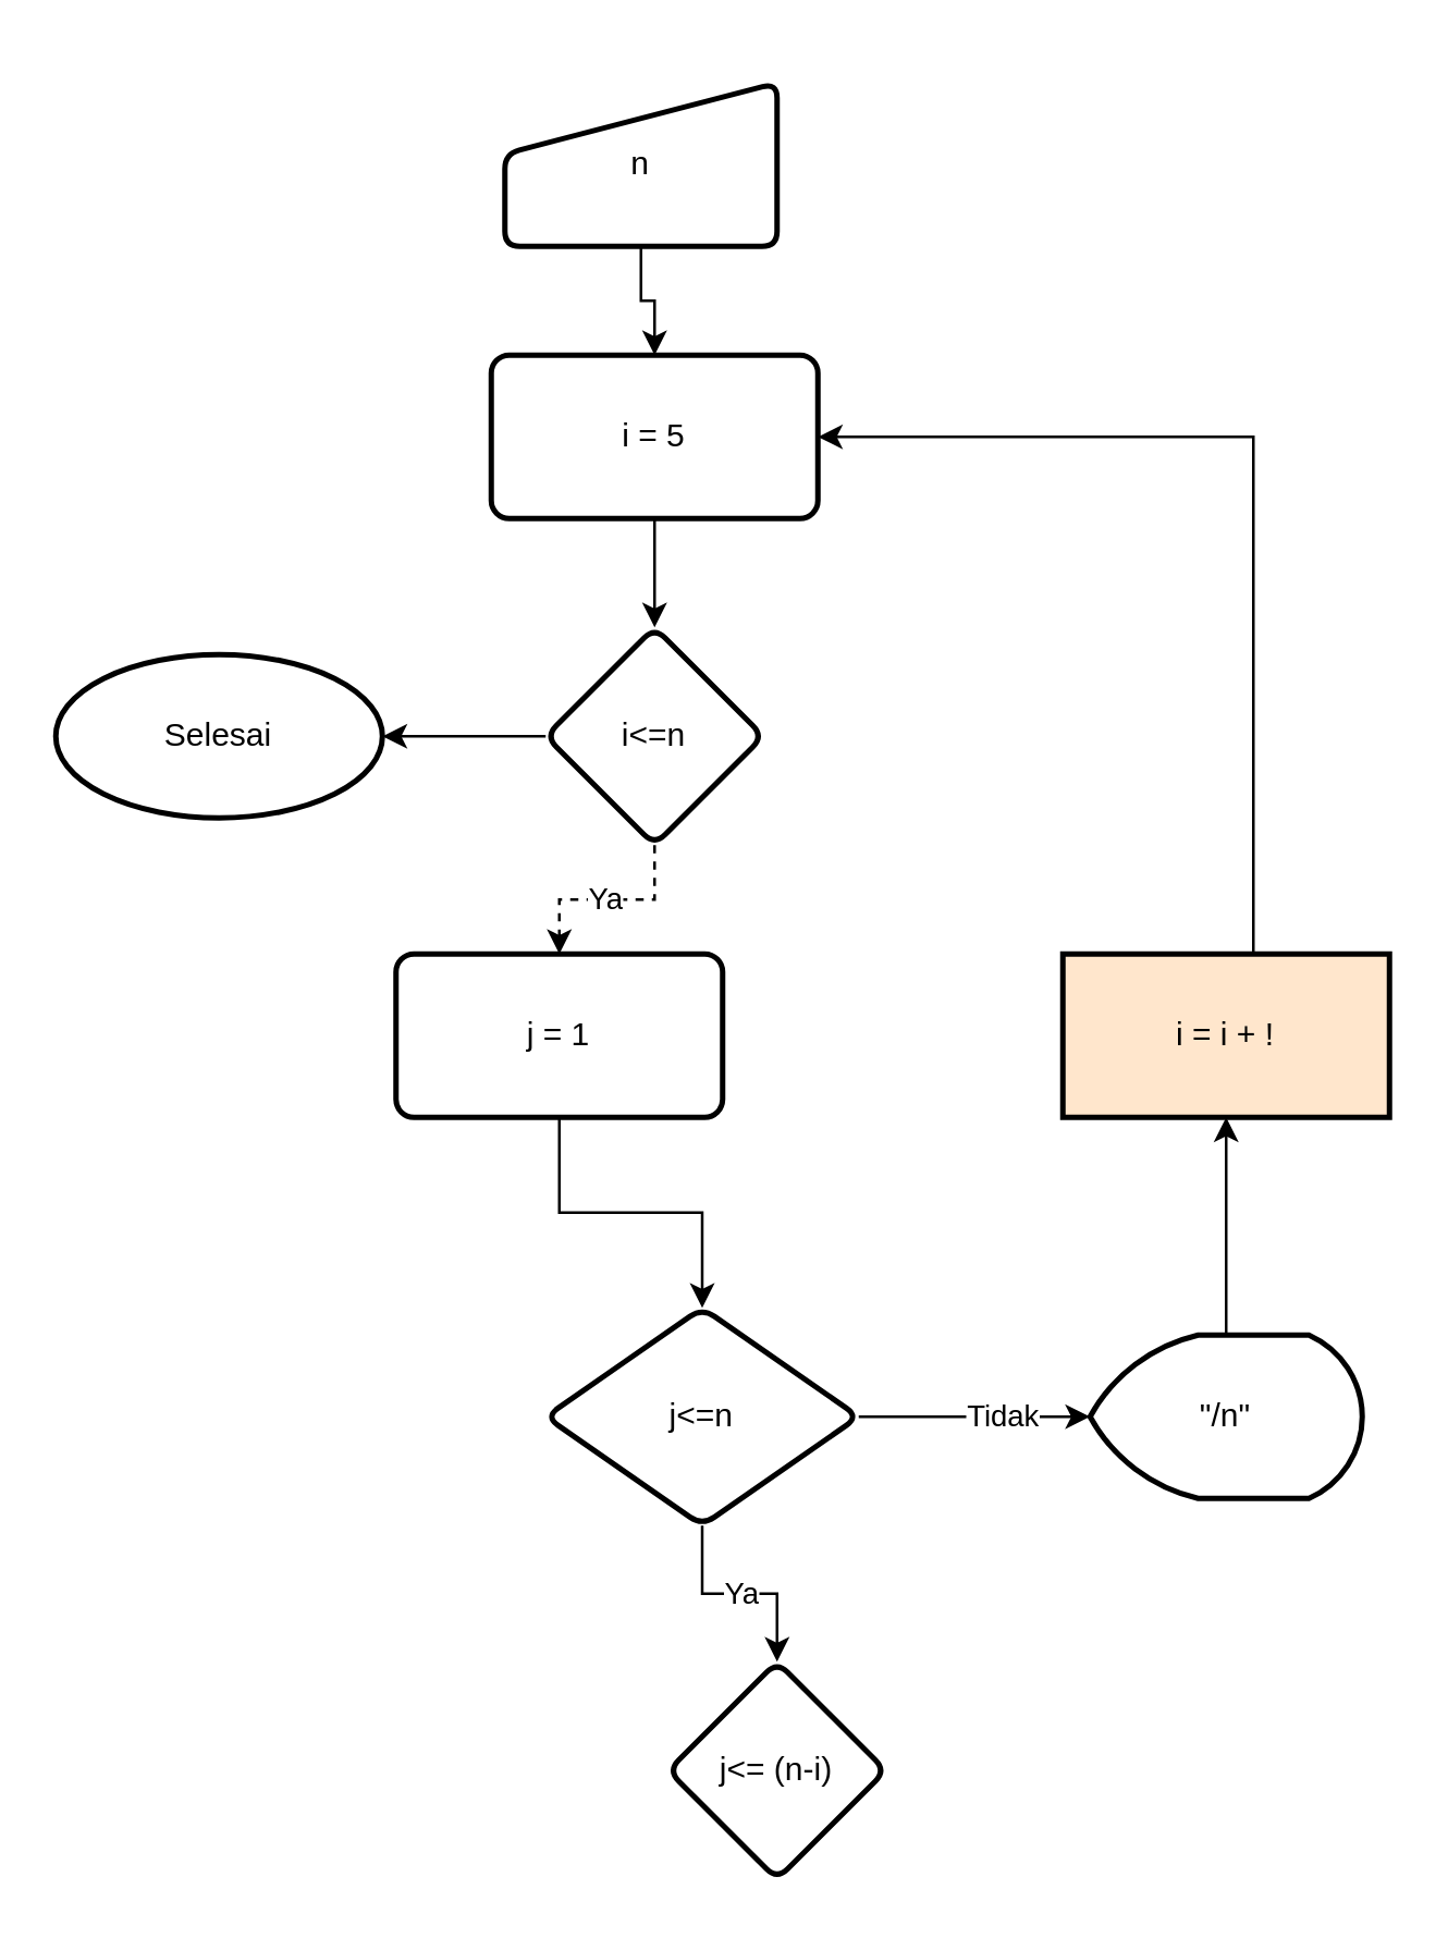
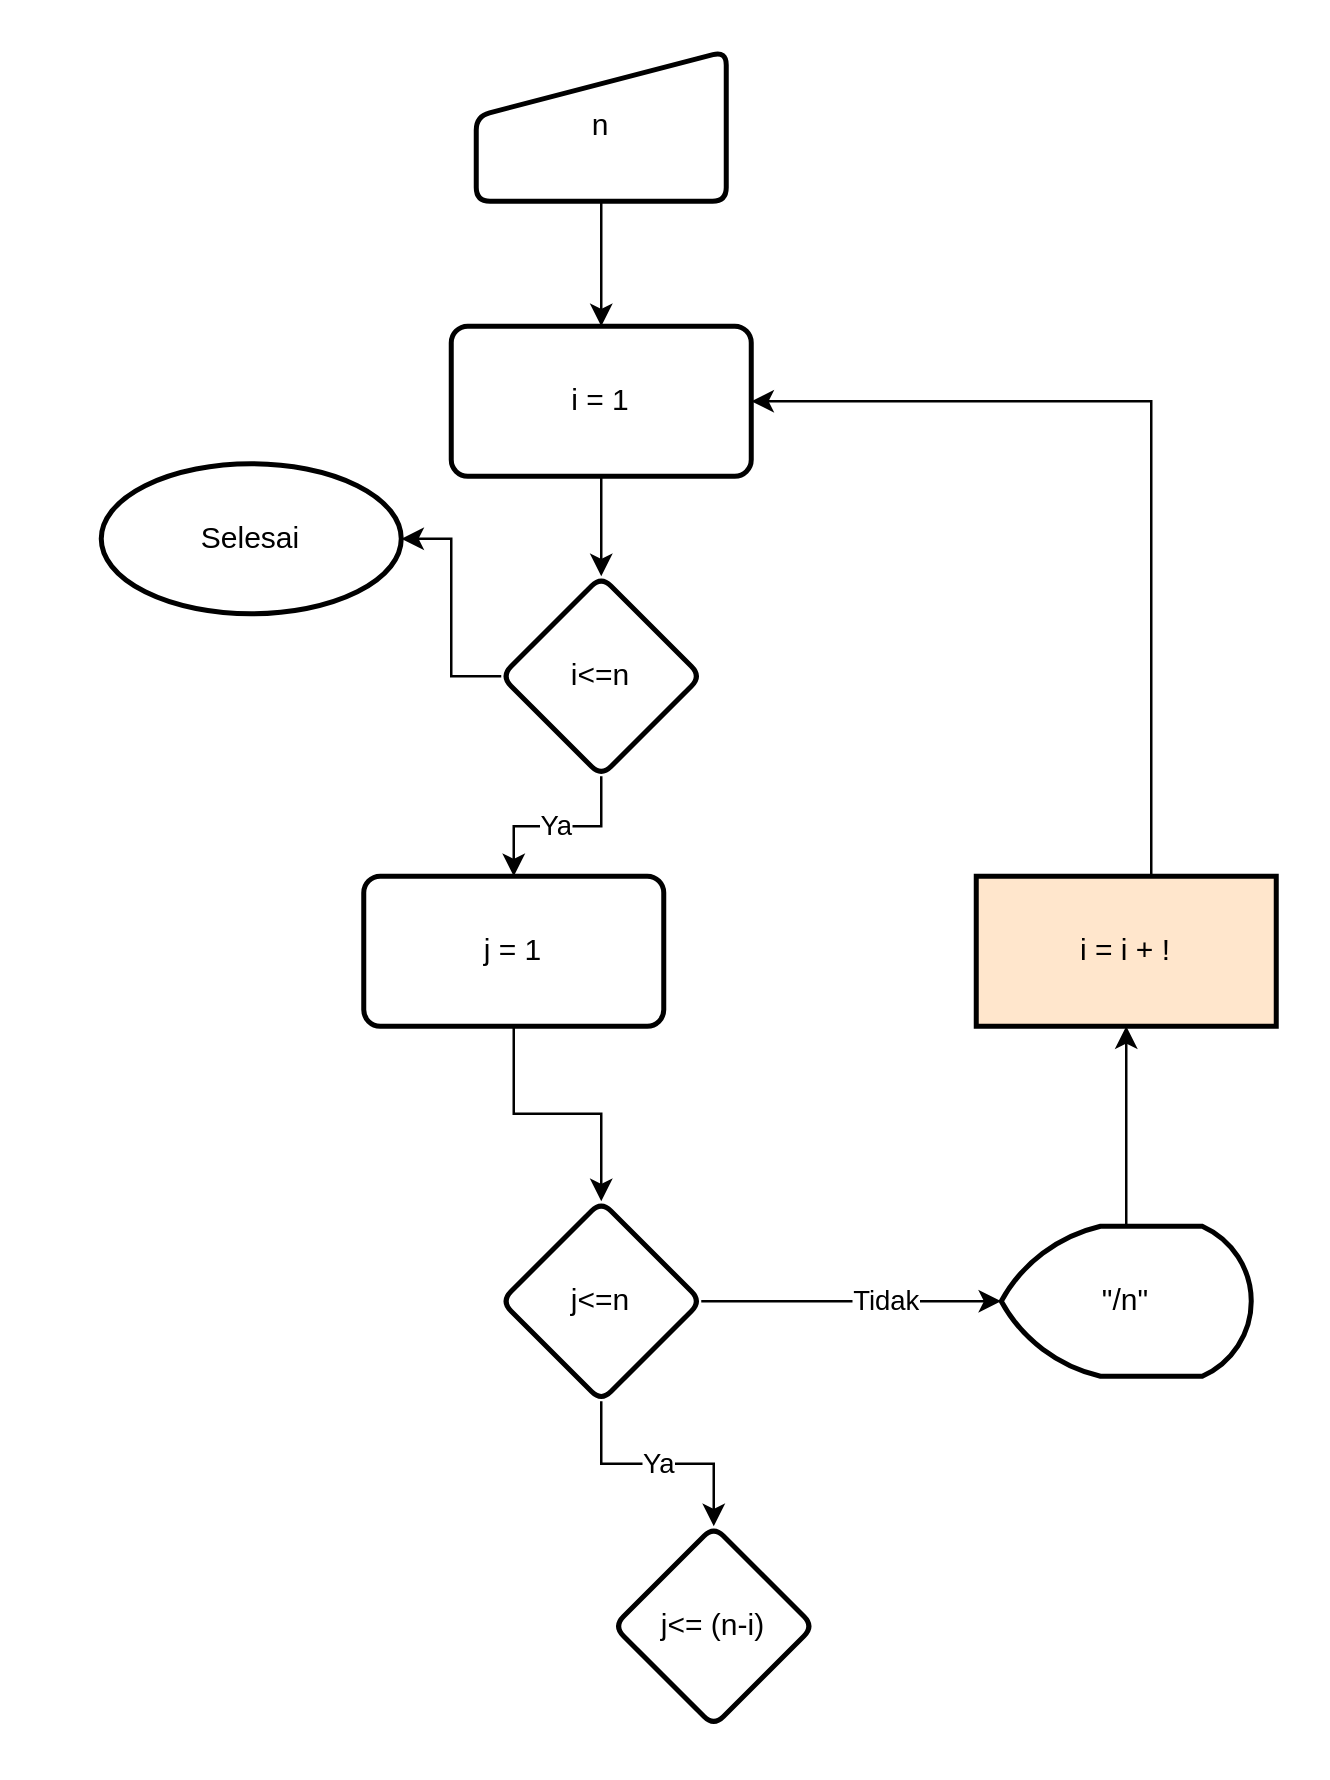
  <mxCell id="0" />
  <mxCell id="1" parent="0" />
  <mxCell id="2" value="" style="edgeStyle=orthogonalEdgeStyle;rounded=0;orthogonalLoop=1;jettySize=auto;html=1;" edge="1" parent="1" source="3" target="5"><mxGeometry relative="1" as="geometry" /></mxCell>
- <mxCell id="3" value="n" style="html=1;strokeWidth=2;shape=manualInput;whiteSpace=wrap;rounded=1;size=26;arcSize=11;" vertex="1" parent="1"><mxGeometry x="185" y="30" width="100" height="60" as="geometry" /></mxCell>
+ <mxCell id="3" value="n" style="html=1;strokeWidth=2;shape=manualInput;whiteSpace=wrap;rounded=1;size=26;arcSize=11;" vertex="1" parent="1"><mxGeometry x="190" y="20" width="100" height="60" as="geometry" /></mxCell>
  <mxCell id="4" value="" style="edgeStyle=orthogonalEdgeStyle;rounded=0;orthogonalLoop=1;jettySize=auto;html=1;" edge="1" parent="1" source="5" target="8"><mxGeometry relative="1" as="geometry" /></mxCell>
- <mxCell id="5" value="i = 5" style="whiteSpace=wrap;html=1;strokeWidth=2;rounded=1;arcSize=11;" vertex="1" parent="1"><mxGeometry x="180" y="130" width="120" height="60" as="geometry" /></mxCell>
+ <mxCell id="5" value="i = 1" style="whiteSpace=wrap;html=1;strokeWidth=2;rounded=1;arcSize=11;" vertex="1" parent="1"><mxGeometry x="180" y="130" width="120" height="60" as="geometry" /></mxCell>
  <mxCell id="6" value="" style="edgeStyle=orthogonalEdgeStyle;rounded=0;orthogonalLoop=1;jettySize=auto;html=1;" edge="1" parent="1" source="8" target="9"><mxGeometry relative="1" as="geometry" /></mxCell>
- <mxCell id="7" value="Ya" style="edgeStyle=orthogonalEdgeStyle;rounded=0;orthogonalLoop=1;jettySize=auto;html=1;dashed=1;" edge="1" parent="1" source="8" target="11"><mxGeometry relative="1" as="geometry" /></mxCell>
+ <mxCell id="7" value="Ya" style="edgeStyle=orthogonalEdgeStyle;rounded=0;orthogonalLoop=1;jettySize=auto;html=1;" edge="1" parent="1" source="8" target="11"><mxGeometry relative="1" as="geometry" /></mxCell>
  <mxCell id="8" value="i&amp;lt;=n" style="rhombus;whiteSpace=wrap;html=1;strokeWidth=2;rounded=1;arcSize=11;" vertex="1" parent="1"><mxGeometry x="200" y="230" width="80" height="80" as="geometry" /></mxCell>
- <mxCell id="9" value="Selesai" style="ellipse;whiteSpace=wrap;html=1;strokeWidth=2;rounded=1;arcSize=11;" vertex="1" parent="1"><mxGeometry x="20" y="240" width="120" height="60" as="geometry" /></mxCell>
+ <mxCell id="9" value="Selesai" style="ellipse;whiteSpace=wrap;html=1;strokeWidth=2;rounded=1;arcSize=11;" vertex="1" parent="1"><mxGeometry x="40" y="185" width="120" height="60" as="geometry" /></mxCell>
  <mxCell id="10" value="" style="edgeStyle=orthogonalEdgeStyle;rounded=0;orthogonalLoop=1;jettySize=auto;html=1;" edge="1" parent="1" source="11" target="15"><mxGeometry relative="1" as="geometry" /></mxCell>
  <mxCell id="11" value="j = 1" style="rounded=1;whiteSpace=wrap;html=1;strokeWidth=2;arcSize=11;" vertex="1" parent="1"><mxGeometry x="145" y="350" width="120" height="60" as="geometry" /></mxCell>
  <mxCell id="12" style="edgeStyle=orthogonalEdgeStyle;rounded=0;orthogonalLoop=1;jettySize=auto;html=1;exitX=1;exitY=0.5;exitDx=0;exitDy=0;entryX=0;entryY=0.5;entryDx=0;entryDy=0;entryPerimeter=0;" edge="1" parent="1" source="15" target="17"><mxGeometry relative="1" as="geometry" /></mxCell>
  <mxCell id="13" value="Tidak" style="edgeLabel;html=1;align=center;verticalAlign=middle;resizable=0;points=[];" vertex="1" connectable="0" parent="12"><mxGeometry x="0.219" y="1" relative="1" as="geometry"><mxPoint as="offset" /></mxGeometry></mxCell>
  <mxCell id="14" value="Ya" style="edgeStyle=orthogonalEdgeStyle;rounded=0;orthogonalLoop=1;jettySize=auto;html=1;" edge="1" parent="1" source="15" target="20"><mxGeometry relative="1" as="geometry" /></mxCell>
- <mxCell id="15" value="j&amp;lt;=n" style="rhombus;whiteSpace=wrap;html=1;rounded=1;strokeWidth=2;arcSize=11;" vertex="1" parent="1"><mxGeometry x="200" y="480" width="115" height="80" as="geometry" /></mxCell>
+ <mxCell id="15" value="j&amp;lt;=n" style="rhombus;whiteSpace=wrap;html=1;rounded=1;strokeWidth=2;arcSize=11;" vertex="1" parent="1"><mxGeometry x="200" y="480" width="80" height="80" as="geometry" /></mxCell>
  <mxCell id="16" value="" style="edgeStyle=orthogonalEdgeStyle;rounded=0;orthogonalLoop=1;jettySize=auto;html=1;" edge="1" parent="1" source="17" target="19"><mxGeometry relative="1" as="geometry" /></mxCell>
  <mxCell id="17" value="&quot;/n&quot;" style="strokeWidth=2;html=1;shape=mxgraph.flowchart.display;whiteSpace=wrap;" vertex="1" parent="1"><mxGeometry x="400" y="490" width="100" height="60" as="geometry" /></mxCell>
  <mxCell id="18" style="edgeStyle=orthogonalEdgeStyle;rounded=0;orthogonalLoop=1;jettySize=auto;html=1;entryX=1;entryY=0.5;entryDx=0;entryDy=0;" edge="1" parent="1" source="19" target="5"><mxGeometry relative="1" as="geometry"><Array as="points"><mxPoint x="460" y="160" /></Array></mxGeometry></mxCell>
  <mxCell id="19" value="i = i + !" style="whiteSpace=wrap;html=1;strokeWidth=2;fillColor=#ffe6cc;" vertex="1" parent="1"><mxGeometry x="390" y="350" width="120" height="60" as="geometry" /></mxCell>
  <mxCell id="20" value="j&amp;lt;= (n-i)" style="rhombus;whiteSpace=wrap;html=1;rounded=1;strokeWidth=2;arcSize=11;" vertex="1" parent="1"><mxGeometry x="245" y="610" width="80" height="80" as="geometry" /></mxCell>
